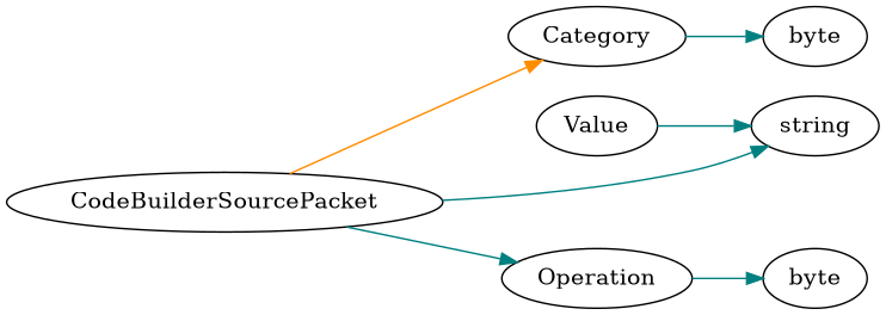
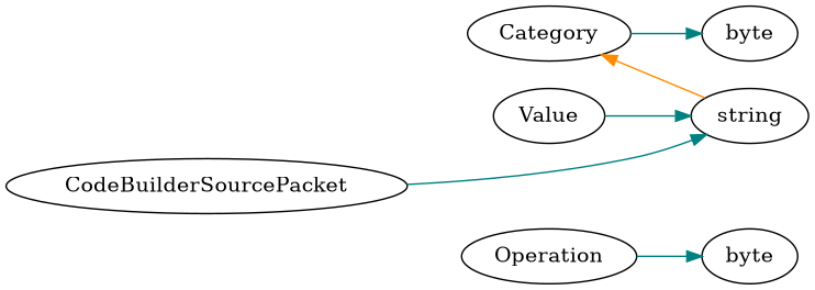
  digraph {
    rankdir=LR
    edge [color=teal]
    n1 [label=byte]
    n2 [label=byte]
    n3 [label=string]
    n4 [label=CodeBuilderSourcePacket]
    n5 [label=Operation]
    n6 [label=Category]
    n7 [label=Value]
    subgraph sub_1 {
      rank=max
      n1
      n2
      n3
    }
    n4 -> n3
-   n4 -> n5
-   n4 -> n6 [color=darkorange]
+   n3 -> n6 [color=darkorange]
    n5 -> n1
    n6 -> n2
    n7 -> n3
  }
